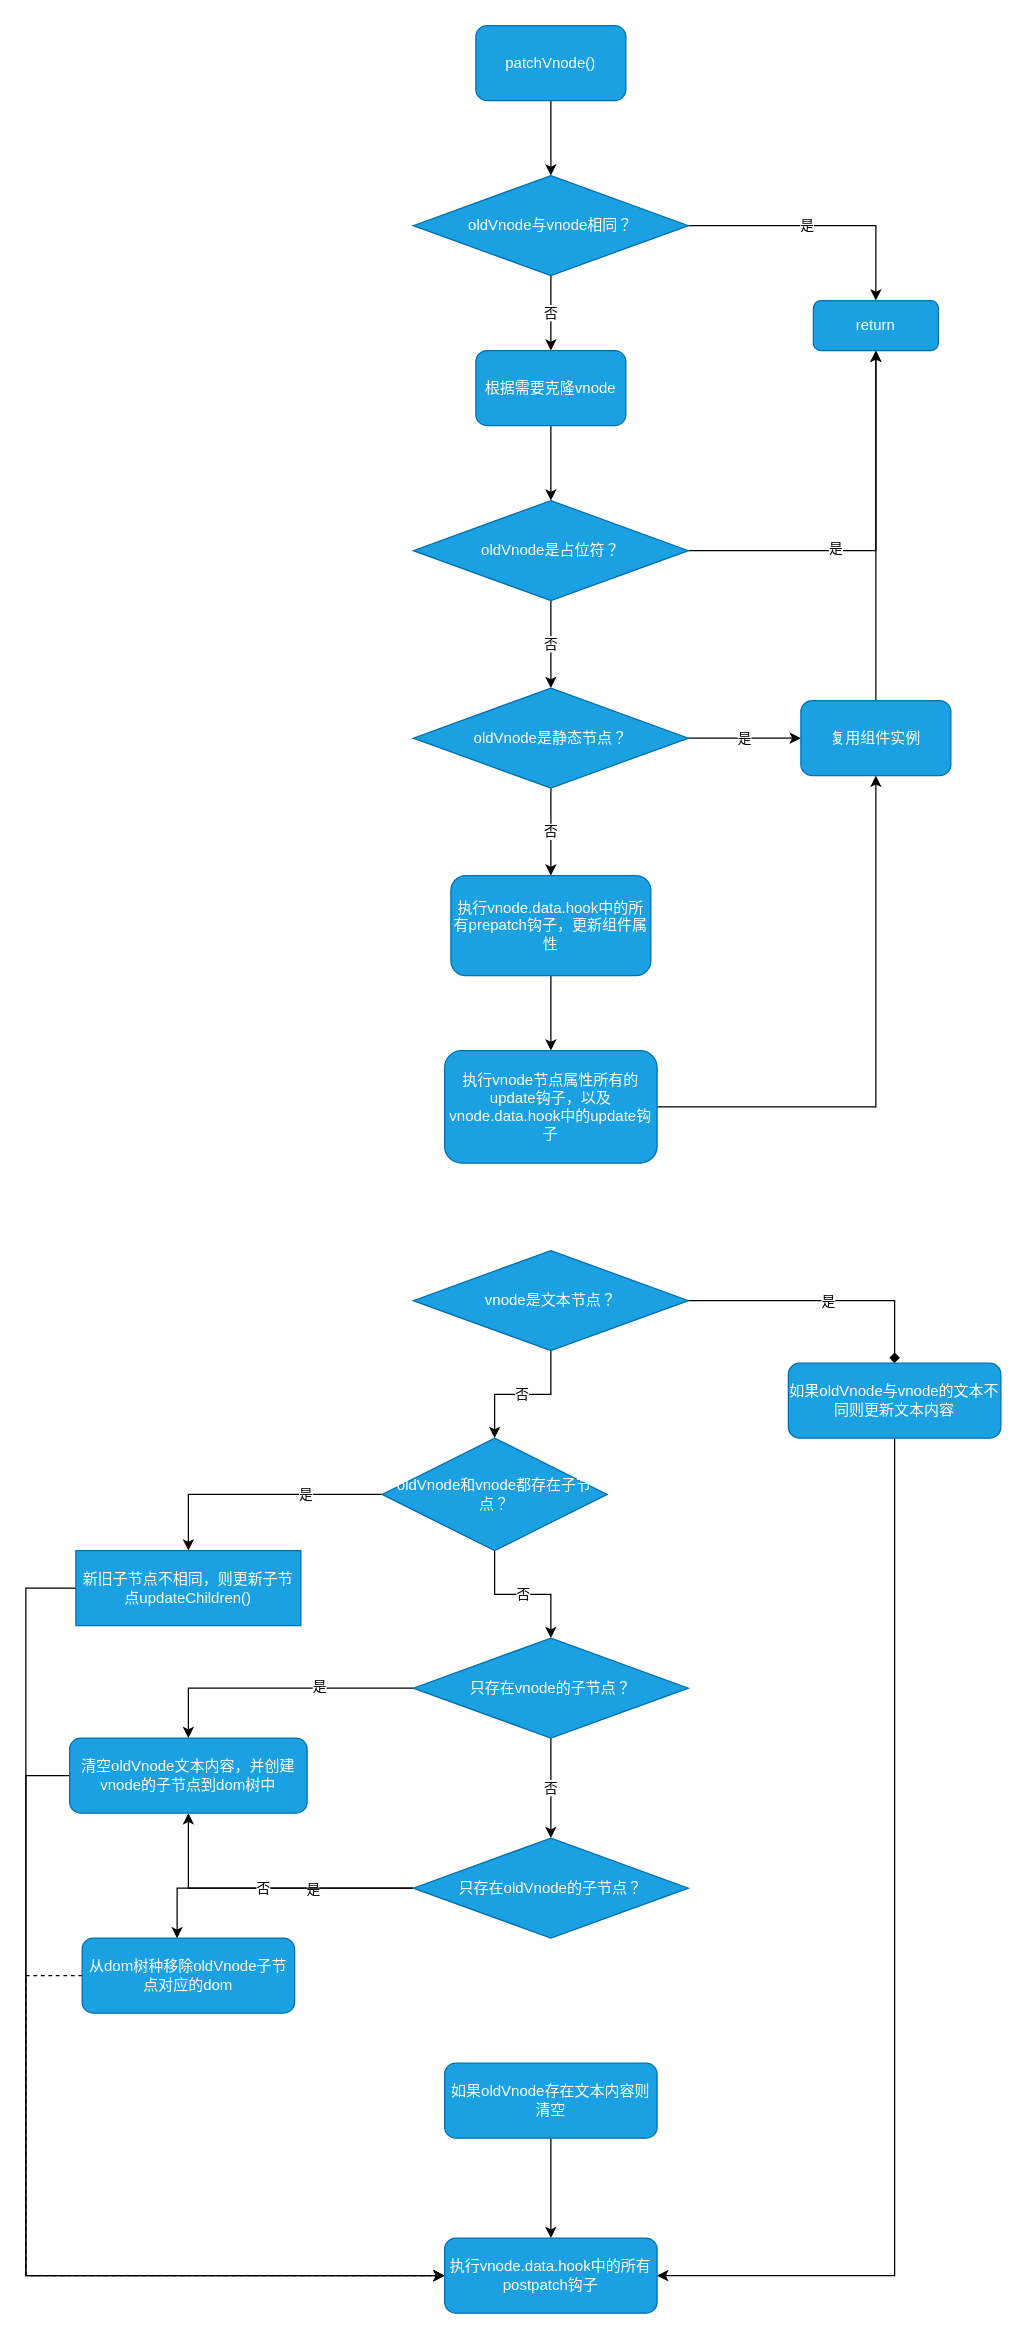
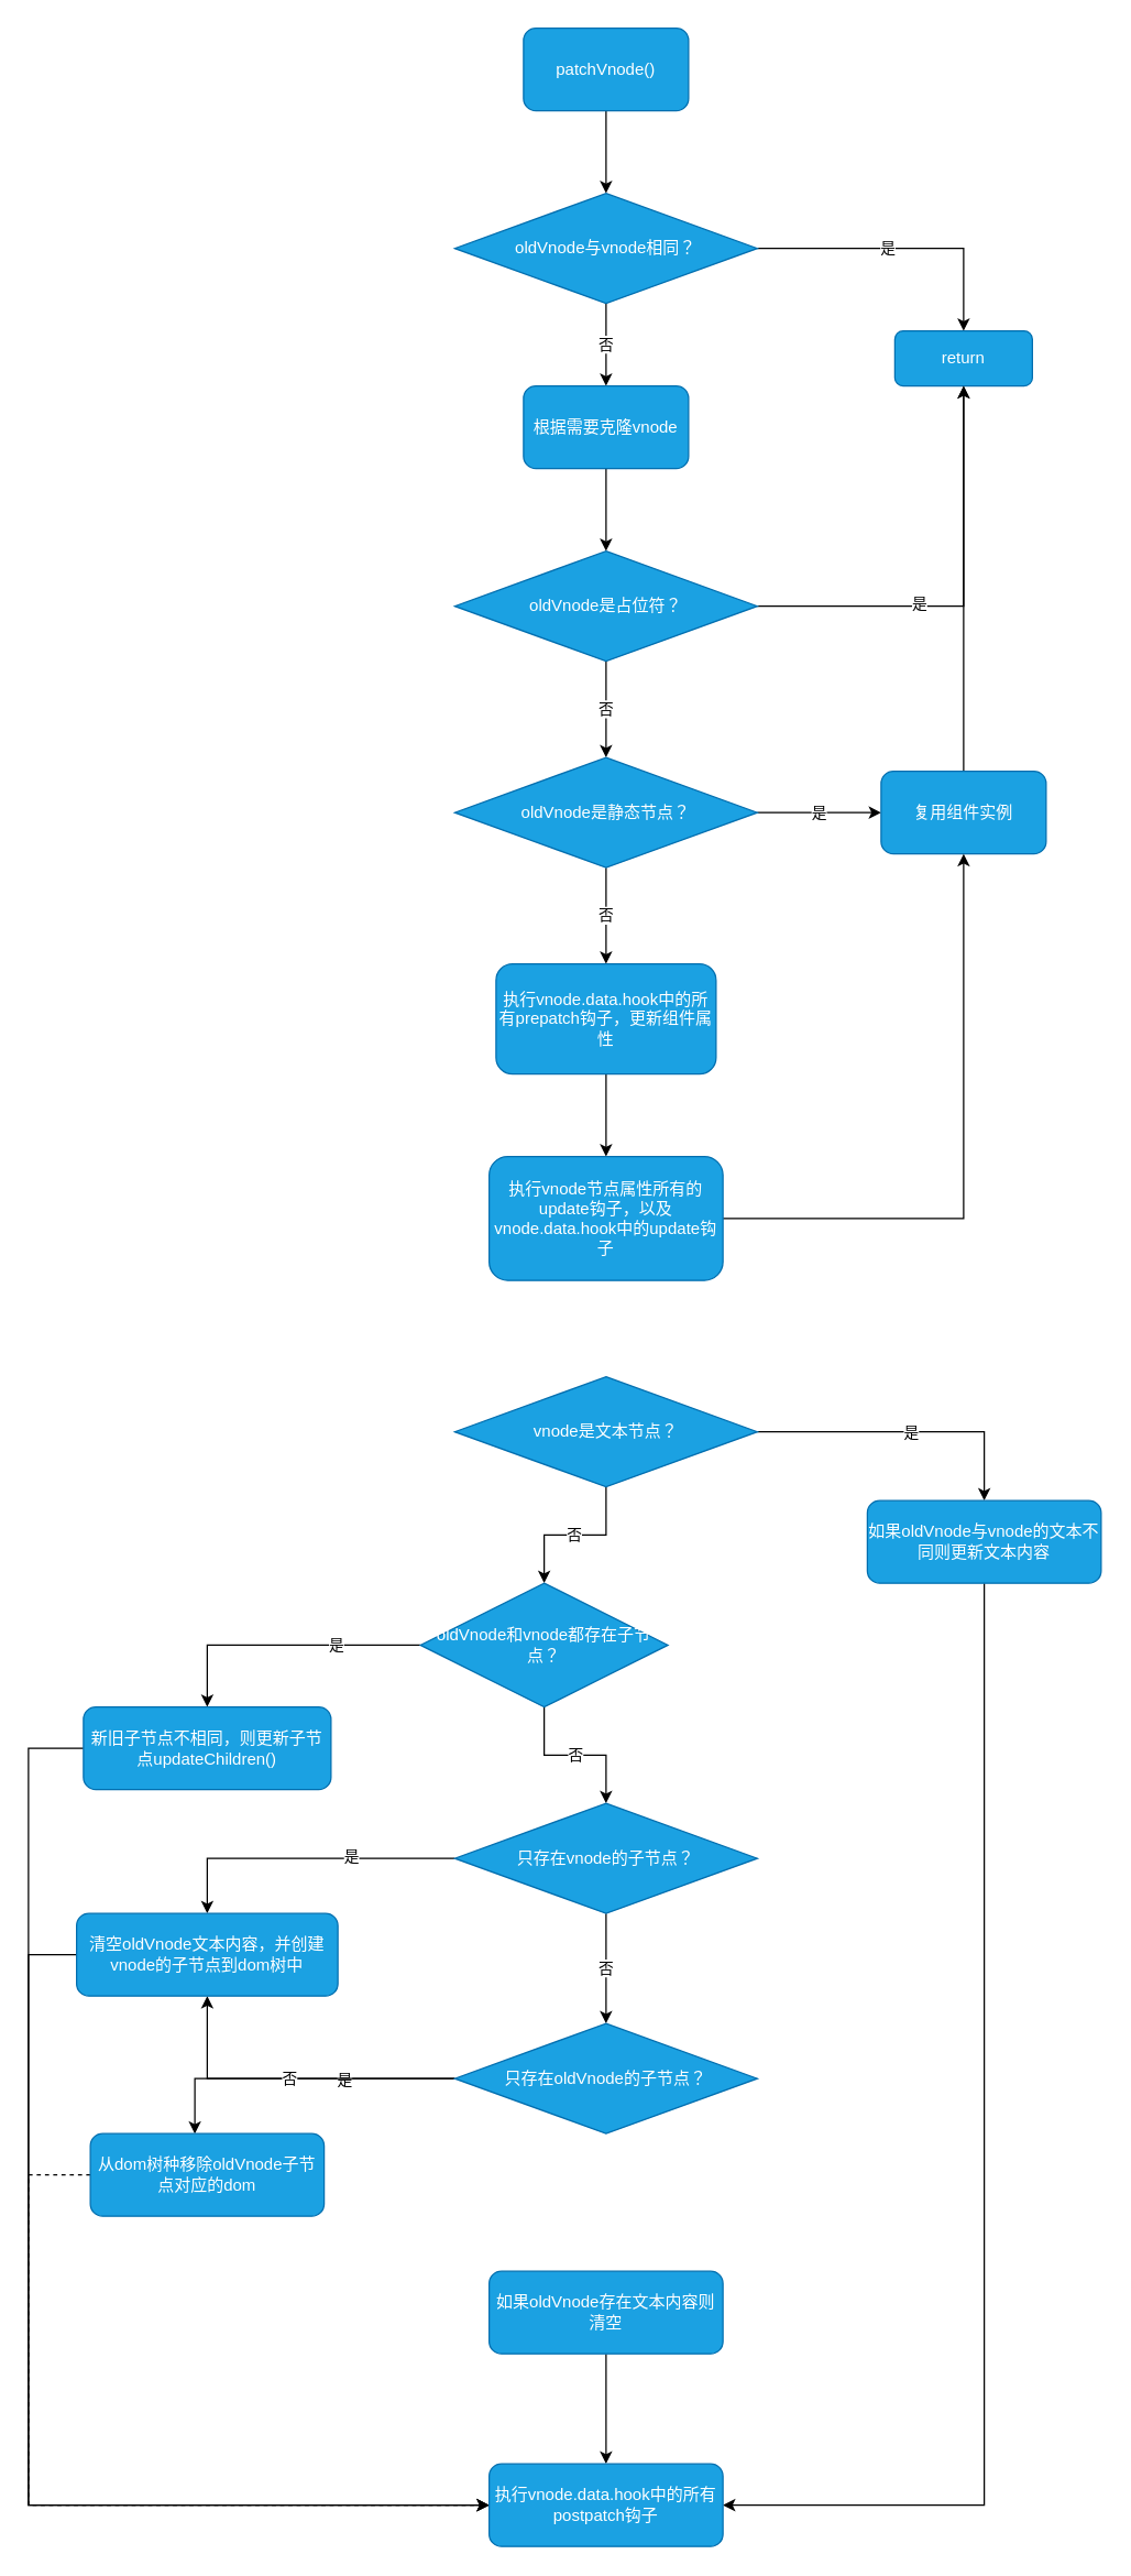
  <mxCell id="0" />
  <mxCell id="1" parent="0" />
  <mxCell id="2" style="edgeStyle=orthogonalEdgeStyle;rounded=0;orthogonalLoop=1;jettySize=auto;html=1;" edge="1" parent="1" source="3" target="7"><mxGeometry relative="1" as="geometry" /></mxCell>
  <mxCell id="3" value="patchVnode()" style="rounded=1;whiteSpace=wrap;html=1;fillColor=#1ba1e2;strokeColor=#006EAF;fontColor=#ffffff;" vertex="1" parent="1"><mxGeometry x="380" y="20" width="120" height="60" as="geometry" /></mxCell>
  <mxCell id="4" style="edgeStyle=orthogonalEdgeStyle;rounded=0;orthogonalLoop=1;jettySize=auto;html=1;entryX=0.5;entryY=0;entryDx=0;entryDy=0;" edge="1" parent="1" source="7" target="8"><mxGeometry relative="1" as="geometry" /></mxCell>
  <mxCell id="5" value="是" style="edgeLabel;html=1;align=center;verticalAlign=middle;resizable=0;points=[];" vertex="1" connectable="0" parent="4"><mxGeometry x="-0.103" y="1" relative="1" as="geometry"><mxPoint as="offset" /></mxGeometry></mxCell>
  <mxCell id="6" value="否" style="edgeStyle=orthogonalEdgeStyle;rounded=0;orthogonalLoop=1;jettySize=auto;html=1;entryX=0.5;entryY=0;entryDx=0;entryDy=0;" edge="1" parent="1" source="7" target="10"><mxGeometry relative="1" as="geometry" /></mxCell>
  <mxCell id="7" value="oldVnode与vnode相同？" style="rhombus;whiteSpace=wrap;html=1;fillColor=#1ba1e2;strokeColor=#006EAF;fontColor=#ffffff;" vertex="1" parent="1"><mxGeometry x="330" y="140" width="220" height="80" as="geometry" /></mxCell>
  <mxCell id="8" value="return" style="rounded=1;whiteSpace=wrap;html=1;fillColor=#1ba1e2;strokeColor=#006EAF;fontColor=#ffffff;" vertex="1" parent="1"><mxGeometry x="650" y="240" width="100" height="40" as="geometry" /></mxCell>
  <mxCell id="9" style="edgeStyle=orthogonalEdgeStyle;rounded=0;orthogonalLoop=1;jettySize=auto;html=1;entryX=0.5;entryY=0;entryDx=0;entryDy=0;" edge="1" parent="1" source="10" target="14"><mxGeometry relative="1" as="geometry"><mxPoint x="440" y="410" as="targetPoint" /></mxGeometry></mxCell>
  <mxCell id="10" value="根据需要克隆vnode" style="rounded=1;whiteSpace=wrap;html=1;fillColor=#1ba1e2;strokeColor=#006EAF;fontColor=#ffffff;" vertex="1" parent="1"><mxGeometry x="380" y="280" width="120" height="60" as="geometry" /></mxCell>
  <mxCell id="11" style="edgeStyle=orthogonalEdgeStyle;rounded=0;orthogonalLoop=1;jettySize=auto;html=1;entryX=0.5;entryY=1;entryDx=0;entryDy=0;" edge="1" parent="1" source="14" target="8"><mxGeometry relative="1" as="geometry" /></mxCell>
  <mxCell id="12" value="是" style="edgeLabel;html=1;align=center;verticalAlign=middle;resizable=0;points=[];" vertex="1" connectable="0" parent="11"><mxGeometry x="-0.244" y="3" relative="1" as="geometry"><mxPoint as="offset" /></mxGeometry></mxCell>
  <mxCell id="13" value="否" style="edgeStyle=orthogonalEdgeStyle;rounded=0;orthogonalLoop=1;jettySize=auto;html=1;entryX=0.5;entryY=0;entryDx=0;entryDy=0;" edge="1" parent="1" source="14" target="17"><mxGeometry relative="1" as="geometry" /></mxCell>
  <mxCell id="14" value="oldVnode是占位符？" style="rhombus;whiteSpace=wrap;html=1;fillColor=#1ba1e2;strokeColor=#006EAF;fontColor=#ffffff;" vertex="1" parent="1"><mxGeometry x="330" y="400" width="220" height="80" as="geometry" /></mxCell>
  <mxCell id="15" value="是" style="edgeStyle=orthogonalEdgeStyle;rounded=0;orthogonalLoop=1;jettySize=auto;html=1;entryX=0;entryY=0.5;entryDx=0;entryDy=0;" edge="1" parent="1" source="17" target="19"><mxGeometry relative="1" as="geometry" /></mxCell>
  <mxCell id="16" value="否" style="edgeStyle=orthogonalEdgeStyle;rounded=0;orthogonalLoop=1;jettySize=auto;html=1;entryX=0.5;entryY=0;entryDx=0;entryDy=0;" edge="1" parent="1" source="17" target="21"><mxGeometry relative="1" as="geometry"><Array as="points"><mxPoint x="440" y="670" /><mxPoint x="440" y="670" /></Array></mxGeometry></mxCell>
  <mxCell id="17" value="oldVnode是静态节点？" style="rhombus;whiteSpace=wrap;html=1;fillColor=#1ba1e2;strokeColor=#006EAF;fontColor=#ffffff;" vertex="1" parent="1"><mxGeometry x="330" y="550" width="220" height="80" as="geometry" /></mxCell>
  <mxCell id="18" style="edgeStyle=orthogonalEdgeStyle;rounded=0;orthogonalLoop=1;jettySize=auto;html=1;" edge="1" parent="1" source="19"><mxGeometry relative="1" as="geometry"><mxPoint x="700" y="280" as="targetPoint" /></mxGeometry></mxCell>
  <mxCell id="19" value="复用组件实例" style="rounded=1;whiteSpace=wrap;html=1;fillColor=#1ba1e2;strokeColor=#006EAF;fontColor=#ffffff;" vertex="1" parent="1"><mxGeometry x="640" y="560" width="120" height="60" as="geometry" /></mxCell>
  <mxCell id="20" style="edgeStyle=orthogonalEdgeStyle;rounded=0;orthogonalLoop=1;jettySize=auto;html=1;entryX=0.5;entryY=0;entryDx=0;entryDy=0;" edge="1" parent="1" source="21" target="23"><mxGeometry relative="1" as="geometry" /></mxCell>
  <mxCell id="21" value="执行vnode.data.hook中的所有prepatch钩子，更新组件属性" style="rounded=1;whiteSpace=wrap;html=1;fillColor=#1ba1e2;strokeColor=#006EAF;fontColor=#ffffff;" vertex="1" parent="1"><mxGeometry x="360" y="700" width="160" height="80" as="geometry" /></mxCell>
  <mxCell id="22" style="edgeStyle=orthogonalEdgeStyle;rounded=0;orthogonalLoop=1;jettySize=auto;html=1;" edge="1" parent="1" source="23" target="19"><mxGeometry relative="1" as="geometry" /></mxCell>
  <mxCell id="23" value="执行vnode节点属性所有的update钩子，以及vnode.data.hook中的update钩子" style="rounded=1;whiteSpace=wrap;html=1;fillColor=#1ba1e2;strokeColor=#006EAF;fontColor=#ffffff;" vertex="1" parent="1"><mxGeometry x="355" y="840" width="170" height="90" as="geometry" /></mxCell>
- <mxCell id="24" style="edgeStyle=orthogonalEdgeStyle;rounded=0;orthogonalLoop=1;jettySize=auto;html=1;entryX=0.5;entryY=0;entryDx=0;entryDy=0;endArrow=diamond;" edge="1" parent="1" source="27" target="29"><mxGeometry relative="1" as="geometry"><mxPoint x="723" y="1070" as="targetPoint" /></mxGeometry></mxCell>
+ <mxCell id="24" style="edgeStyle=orthogonalEdgeStyle;rounded=0;orthogonalLoop=1;jettySize=auto;html=1;entryX=0.5;entryY=0;entryDx=0;entryDy=0;" edge="1" parent="1" source="27" target="29"><mxGeometry relative="1" as="geometry"><mxPoint x="723" y="1070" as="targetPoint" /></mxGeometry></mxCell>
  <mxCell id="25" value="是" style="edgeLabel;html=1;align=center;verticalAlign=middle;resizable=0;points=[];" vertex="1" connectable="0" parent="24"><mxGeometry x="-0.018" y="-4" relative="1" as="geometry"><mxPoint x="5" y="-4" as="offset" /></mxGeometry></mxCell>
  <mxCell id="26" value="否" style="edgeStyle=orthogonalEdgeStyle;rounded=0;orthogonalLoop=1;jettySize=auto;html=1;entryX=0.5;entryY=0;entryDx=0;entryDy=0;" edge="1" parent="1" source="27" target="33"><mxGeometry relative="1" as="geometry"><mxPoint x="440" y="1150" as="targetPoint" /></mxGeometry></mxCell>
  <mxCell id="27" value="vnode是文本节点？" style="rhombus;whiteSpace=wrap;html=1;fillColor=#1ba1e2;strokeColor=#006EAF;fontColor=#ffffff;" vertex="1" parent="1"><mxGeometry x="330" y="1000" width="220" height="80" as="geometry" /></mxCell>
  <mxCell id="28" style="edgeStyle=orthogonalEdgeStyle;rounded=0;orthogonalLoop=1;jettySize=auto;html=1;entryX=1;entryY=0.5;entryDx=0;entryDy=0;" edge="1" parent="1" source="29" target="50"><mxGeometry relative="1" as="geometry"><Array as="points"><mxPoint x="715" y="1820" /></Array></mxGeometry></mxCell>
  <mxCell id="29" value="如果oldVnode与vnode的文本不同则更新文本内容" style="rounded=1;whiteSpace=wrap;html=1;fillColor=#1ba1e2;strokeColor=#006EAF;fontColor=#ffffff;" vertex="1" parent="1"><mxGeometry x="630" y="1090" width="170" height="60" as="geometry" /></mxCell>
  <mxCell id="30" style="edgeStyle=orthogonalEdgeStyle;rounded=0;orthogonalLoop=1;jettySize=auto;html=1;entryX=0.5;entryY=0;entryDx=0;entryDy=0;" edge="1" parent="1" source="33" target="43"><mxGeometry relative="1" as="geometry" /></mxCell>
  <mxCell id="31" value="是" style="edgeLabel;html=1;align=center;verticalAlign=middle;resizable=0;points=[];" vertex="1" connectable="0" parent="30"><mxGeometry x="-0.382" y="-1" relative="1" as="geometry"><mxPoint as="offset" /></mxGeometry></mxCell>
  <mxCell id="32" value="否" style="edgeStyle=orthogonalEdgeStyle;rounded=0;orthogonalLoop=1;jettySize=auto;html=1;entryX=0.5;entryY=0;entryDx=0;entryDy=0;" edge="1" parent="1" source="33" target="37"><mxGeometry relative="1" as="geometry" /></mxCell>
  <mxCell id="33" value="oldVnode和vnode都存在子节点？" style="rhombus;whiteSpace=wrap;html=1;fillColor=#1ba1e2;strokeColor=#006EAF;fontColor=#ffffff;" vertex="1" parent="1"><mxGeometry x="305" y="1150" width="180" height="90" as="geometry" /></mxCell>
  <mxCell id="34" value="否" style="edgeStyle=orthogonalEdgeStyle;rounded=0;orthogonalLoop=1;jettySize=auto;html=1;entryX=0.5;entryY=0;entryDx=0;entryDy=0;" edge="1" parent="1" source="37" target="41"><mxGeometry relative="1" as="geometry" /></mxCell>
  <mxCell id="35" style="edgeStyle=orthogonalEdgeStyle;rounded=0;orthogonalLoop=1;jettySize=auto;html=1;entryX=0.5;entryY=0;entryDx=0;entryDy=0;" edge="1" parent="1" source="37" target="45"><mxGeometry relative="1" as="geometry" /></mxCell>
  <mxCell id="36" value="是" style="edgeLabel;html=1;align=center;verticalAlign=middle;resizable=0;points=[];" vertex="1" connectable="0" parent="35"><mxGeometry x="-0.313" y="-2" relative="1" as="geometry"><mxPoint as="offset" /></mxGeometry></mxCell>
  <mxCell id="37" value="只存在vnode的子节点？" style="rhombus;whiteSpace=wrap;html=1;fillColor=#1ba1e2;strokeColor=#006EAF;fontColor=#ffffff;" vertex="1" parent="1"><mxGeometry x="330" y="1310" width="220" height="80" as="geometry" /></mxCell>
  <mxCell id="38" style="edgeStyle=orthogonalEdgeStyle;rounded=0;orthogonalLoop=1;jettySize=auto;html=1;entryX=0.447;entryY=0.002;entryDx=0;entryDy=0;entryPerimeter=0;" edge="1" parent="1" source="41" target="47"><mxGeometry relative="1" as="geometry" /></mxCell>
  <mxCell id="39" value="是" style="edgeLabel;html=1;align=center;verticalAlign=middle;resizable=0;points=[];" vertex="1" connectable="0" parent="38"><mxGeometry x="-0.292" relative="1" as="geometry"><mxPoint as="offset" /></mxGeometry></mxCell>
  <mxCell id="40" value="否" style="edgeStyle=orthogonalEdgeStyle;rounded=0;orthogonalLoop=1;jettySize=auto;html=1;" edge="1" parent="1" source="41" target="45"><mxGeometry relative="1" as="geometry"><mxPoint x="440" y="1630" as="targetPoint" /></mxGeometry></mxCell>
  <mxCell id="41" value="只存在oldVnode的子节点？" style="rhombus;whiteSpace=wrap;html=1;fillColor=#1ba1e2;strokeColor=#006EAF;fontColor=#ffffff;" vertex="1" parent="1"><mxGeometry x="330" y="1470" width="220" height="80" as="geometry" /></mxCell>
  <mxCell id="42" style="edgeStyle=orthogonalEdgeStyle;rounded=0;orthogonalLoop=1;jettySize=auto;html=1;entryX=0;entryY=0.5;entryDx=0;entryDy=0;" edge="1" parent="1" source="43" target="50"><mxGeometry relative="1" as="geometry"><Array as="points"><mxPoint x="20" y="1270" /><mxPoint x="20" y="1820" /></Array></mxGeometry></mxCell>
- <mxCell id="43" value="新旧子节点不相同，则更新子节点updateChildren()" style="whiteSpace=wrap;html=1;fillColor=#1ba1e2;strokeColor=#006EAF;fontColor=#ffffff;rounded=0;" vertex="1" parent="1"><mxGeometry x="60" y="1240" width="180" height="60" as="geometry" /></mxCell>
+ <mxCell id="43" value="新旧子节点不相同，则更新子节点updateChildren()" style="rounded=1;whiteSpace=wrap;html=1;fillColor=#1ba1e2;strokeColor=#006EAF;fontColor=#ffffff;" vertex="1" parent="1"><mxGeometry x="60" y="1240" width="180" height="60" as="geometry" /></mxCell>
  <mxCell id="44" style="edgeStyle=orthogonalEdgeStyle;rounded=0;orthogonalLoop=1;jettySize=auto;html=1;entryX=0;entryY=0.5;entryDx=0;entryDy=0;" edge="1" parent="1" source="45" target="50"><mxGeometry relative="1" as="geometry"><Array as="points"><mxPoint x="20" y="1420" /><mxPoint x="20" y="1820" /></Array></mxGeometry></mxCell>
  <mxCell id="45" value="清空oldVnode文本内容，并创建vnode的子节点到dom树中" style="rounded=1;whiteSpace=wrap;html=1;fillColor=#1ba1e2;strokeColor=#006EAF;fontColor=#ffffff;" vertex="1" parent="1"><mxGeometry x="55" y="1390" width="190" height="60" as="geometry" /></mxCell>
  <mxCell id="46" style="edgeStyle=orthogonalEdgeStyle;rounded=0;orthogonalLoop=1;jettySize=auto;html=1;entryX=0;entryY=0.5;entryDx=0;entryDy=0;dashed=1;" edge="1" parent="1" source="47" target="50"><mxGeometry relative="1" as="geometry"><Array as="points"><mxPoint x="20" y="1580" /><mxPoint x="20" y="1820" /></Array></mxGeometry></mxCell>
  <mxCell id="47" value="从dom树种移除oldVnode子节点对应的dom" style="rounded=1;whiteSpace=wrap;html=1;fillColor=#1ba1e2;strokeColor=#006EAF;fontColor=#ffffff;" vertex="1" parent="1"><mxGeometry x="65" y="1550" width="170" height="60" as="geometry" /></mxCell>
  <mxCell id="48" style="edgeStyle=orthogonalEdgeStyle;rounded=0;orthogonalLoop=1;jettySize=auto;html=1;entryX=0.5;entryY=0;entryDx=0;entryDy=0;" edge="1" parent="1" source="49" target="50"><mxGeometry relative="1" as="geometry" /></mxCell>
  <mxCell id="49" value="如果oldVnode存在文本内容则清空" style="rounded=1;whiteSpace=wrap;html=1;fillColor=#1ba1e2;strokeColor=#006EAF;fontColor=#ffffff;" vertex="1" parent="1"><mxGeometry x="355" y="1650" width="170" height="60" as="geometry" /></mxCell>
  <mxCell id="50" value="执行vnode.data.hook中的所有postpatch钩子" style="rounded=1;whiteSpace=wrap;html=1;fillColor=#1ba1e2;strokeColor=#006EAF;fontColor=#ffffff;" vertex="1" parent="1"><mxGeometry x="355" y="1790" width="170" height="60" as="geometry" /></mxCell>
